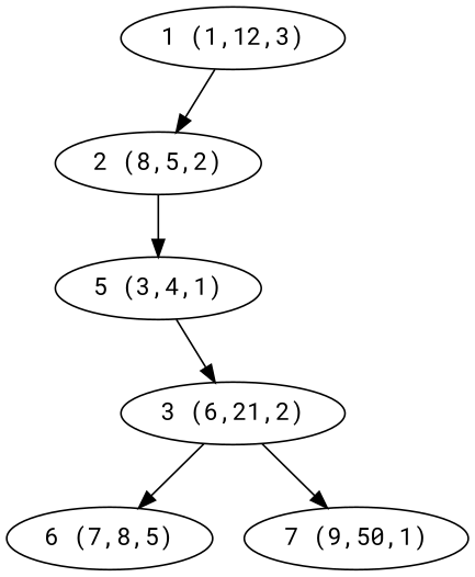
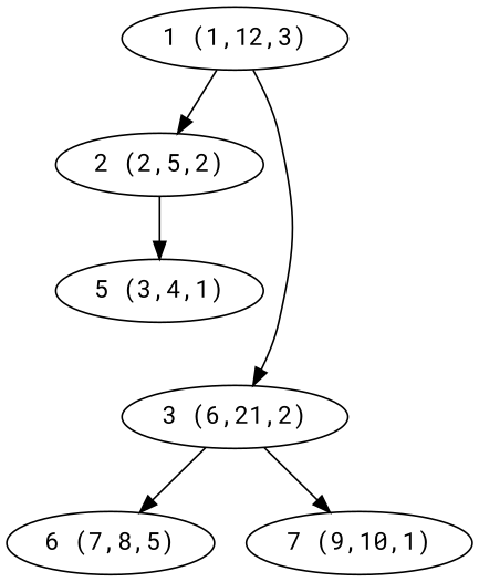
  digraph {
    fontname="Roboto Mono"
    node [fontname="Roboto Mono"]
    edge [fontname="Roboto Mono"]
    n1 [label="1 (1,12,3)"]
-   n2 [label="2 (8,5,2)"]
+   n2 [label="2 (2,5,2)"]
    n3 [label="3 (6,21,2)"]
    n4 [label="5 (3,4,1)"]
    n5 [label="6 (7,8,5)"]
-   n6 [label="7 (9,50,1)"]
+   n6 [label="7 (9,10,1)"]
    n1 -> n2
-   n4 -> n3
+   n1 -> n3
    n2 -> n4
    n3 -> n5
    n3 -> n6
  }
